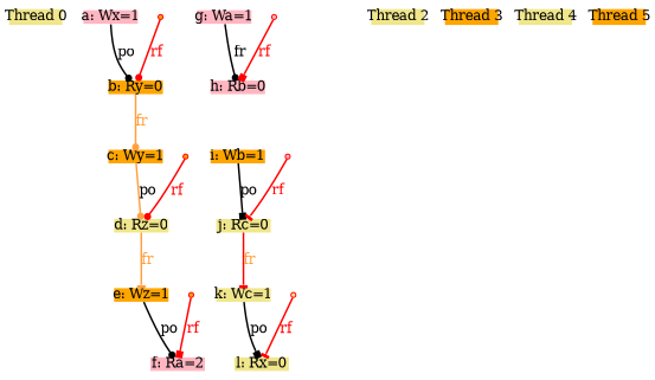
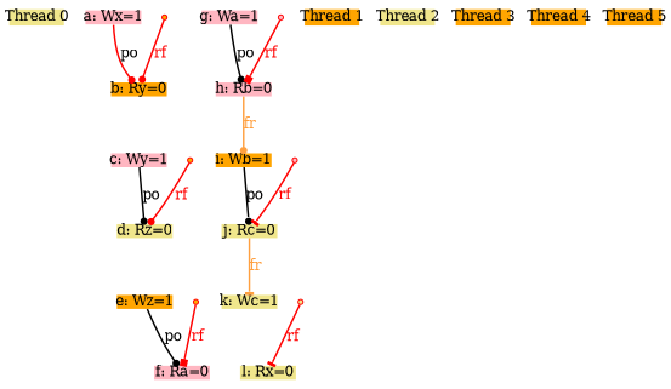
  digraph {
    fontname=Arial
    node [fillcolor=orange fixedsize=true fontsize=12 shape=none style=filled]
    edge [arrowhead=dot arrowsize=0.600000 color=black fontcolor=black fontsize=12 penwidth=1.500000]
    n1 [fillcolor=khaki height=0.187500 label="Thread 0" width=0.650000]
    n2 [fillcolor=lightpink height=0.166667 label="a: Wx=1" width=0.666667]
    n3 [height=0.166667 label="b: Ry=0" width=0.666667]
-   n4 [height=0.166667 label="c: Wy=1" width=0.666667]
+   n4 [fillcolor=lightpink height=0.166667 label="c: Wy=1" width=0.666667]
    n5 [fillcolor=khaki height=0.166667 label="l: Rx=0" width=0.666667]
    n6 [fillcolor=khaki height=0.166667 label="d: Rz=0" width=0.666667]
+   n7 [height=0.187500 label="Thread 1" width=0.650000]
    n8 [height=0.166667 label="e: Wz=1" width=0.666667]
-   n9 [fillcolor=lightpink height=0.166667 label="f: Ra=2" width=0.666667]
+   n9 [fillcolor=lightpink height=0.166667 label="f: Ra=0" width=0.666667]
    n10 [fillcolor=khaki height=0.187500 label="Thread 2" width=0.650000]
    n11 [fillcolor=lightpink height=0.166667 label="g: Wa=1" width=0.666667]
    n12 [fillcolor=lightpink height=0.166667 label="h: Rb=0" width=0.666667]
    n13 [height=0.187500 label="Thread 3" width=0.650000]
    n14 [height=0.166667 label="i: Wb=1" width=0.666667]
    n15 [fillcolor=khaki height=0.166667 label="j: Rc=0" width=0.666667]
-   n16 [fillcolor=khaki height=0.187500 label="Thread 4" width=0.650000]
+   n16 [height=0.187500 label="Thread 4" width=0.650000]
    n17 [fillcolor=khaki height=0.166667 label="k: Wc=1" width=0.666667]
    n18 [height=0.187500 label="Thread 5" width=0.650000]
    initeiid1 [color=red height=0.06 shape=point width=0.06 fixedsize="" fontsize=""]
    initeiid3 [color=red height=0.06 shape=point width=0.06 fixedsize="" fontsize=""]
    initeiid5 [color=red height=0.06 shape=point width=0.06 fixedsize="" fontsize=""]
    initeiid7 [color=red fillcolor=lightpink height=0.06 shape=point width=0.06 fixedsize="" fontsize=""]
    initeiid9 [color=red fillcolor=lightpink height=0.06 shape=point width=0.06 fixedsize="" fontsize=""]
    initeiid11 [color=red fillcolor=khaki height=0.06 shape=point width=0.06 fixedsize="" fontsize=""]
-   n2 -> n3 [label=po]
-   n3 -> n4 [color="#ffa040" fontcolor="#ffa040" label=fr]
-   n4 -> n6 [color="#ffa040" label=po]
-   n6 -> n8 [arrowhead=tee color="#ffa040" fontcolor="#ffa040" label=fr]
+   n2 -> n3 [color=red label=po]
+   n4 -> n6 [label=po]
    n8 -> n9 [label=po]
-   n11 -> n12 [label=fr]
-   n14 -> n15 [arrowhead=box label=po]
-   n15 -> n17 [arrowhead=tee color=red fontcolor="#ffa040" label=fr]
-   n17 -> n5 [arrowhead=box label=po]
+   n11 -> n12 [label=po]
+   n12 -> n14 [color="#ffa040" fontcolor="#ffa040" label=fr]
+   n14 -> n15 [label=po]
+   n15 -> n17 [arrowhead=tee color="#ffa040" fontcolor="#ffa040" label=fr]
    initeiid1 -> n3 [color=red fontcolor=red label=rf]
    initeiid3 -> n6 [color=red fontcolor=red label=rf]
    initeiid5 -> n9 [arrowhead=box color=red fontcolor=red label=rf]
    initeiid7 -> n12 [arrowhead=box color=red fontcolor=red label=rf]
    initeiid9 -> n15 [arrowhead=tee color=red fontcolor=red label=rf]
    initeiid11 -> n5 [arrowhead=tee color=red fontcolor=red label=rf]
  }
